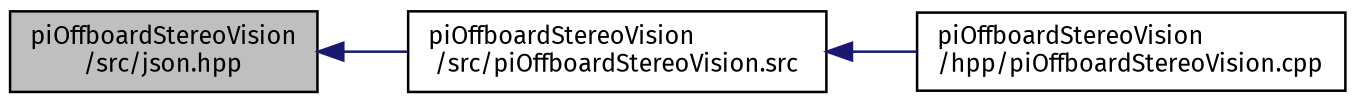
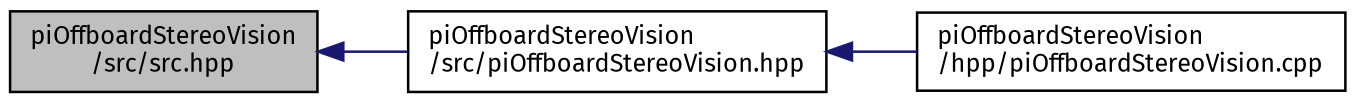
  digraph {
    fontname="Fira Sans"
    rankdir=LR
    node [color=black fillcolor=white fontname="Fira Sans" fontsize=10 shape=record style=filled]
    edge [color=midnightblue dir=back fontname="Fira Sans" fontsize=10 labelfontname=Helvetica labelfontsize=10 style=solid]
-   n1 [fillcolor=grey75 fontcolor=black height=0.2 label="piOffboardStereoVision\l/src/json.hpp" width=0.4]
-   n2 [height=0.2 label="piOffboardStereoVision\l/src/piOffboardStereoVision.src" width=0.4]
+   n1 [fillcolor=grey75 fontcolor=black height=0.2 label="piOffboardStereoVision\l/src/src.hpp" width=0.4]
+   n2 [height=0.2 label="piOffboardStereoVision\l/src/piOffboardStereoVision.hpp" width=0.4]
    n3 [height=0.2 label="piOffboardStereoVision\l/hpp/piOffboardStereoVision.cpp" width=0.4]
    n1 -> n2
    n2 -> n3
  }
